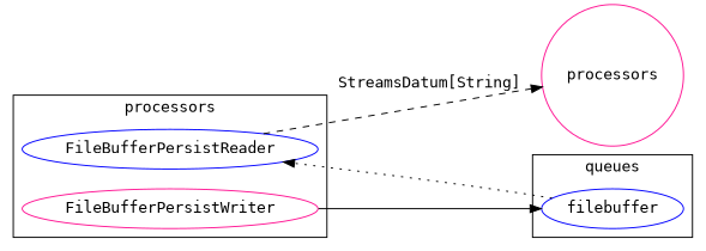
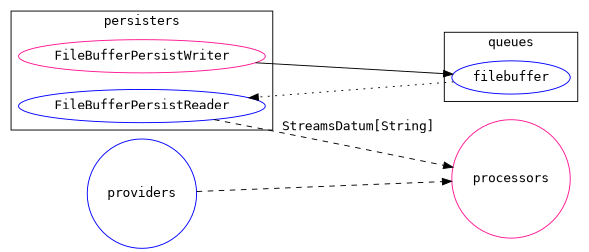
  digraph {
    compound=true
    fontname="DejaVu Sans Mono"
    rankdir=LR
    splines=true
    node [color=blue fontname="DejaVu Sans Mono"]
    edge [fontname="DejaVu Sans Mono" style=dashed]
    n1 [label=FileBufferPersistReader]
    n2 [color=deeppink label=FileBufferPersistWriter]
    n3 [label=filebuffer]
    n4 [color=deeppink label=processors shape=circle]
+   n5 [label=providers shape=circle]
    subgraph cluster_1 {
-     label=processors
+     label=persisters
      n1
      n2
    }
    subgraph cluster_2 {
      label=queues
      n3
    }
    n1 -> n4 [label="StreamsDatum[String]"]
    n2 -> n3 [style=solid]
    n3 -> n1 [style=dotted]
+   n5 -> n4
  }
